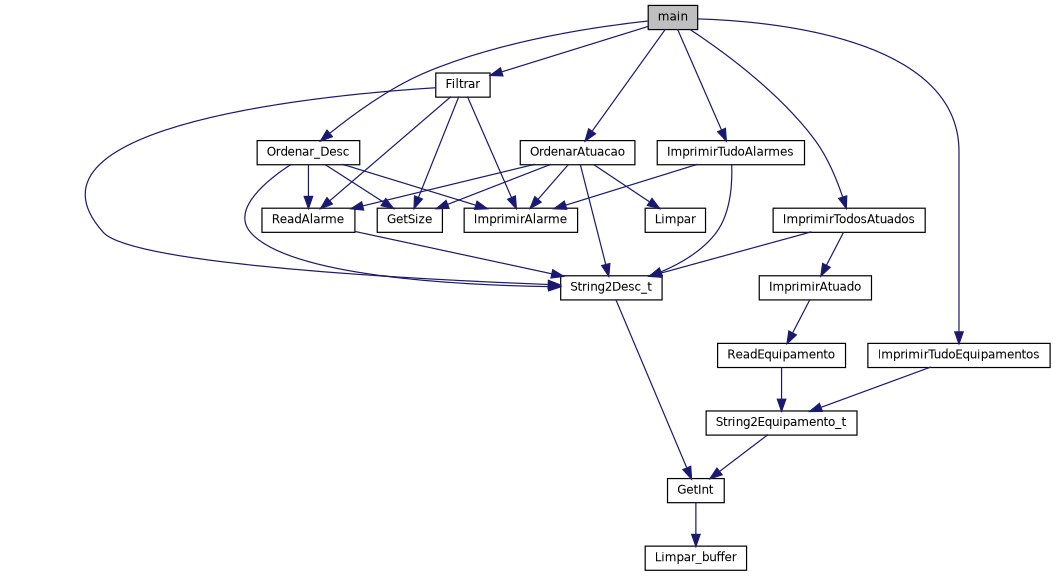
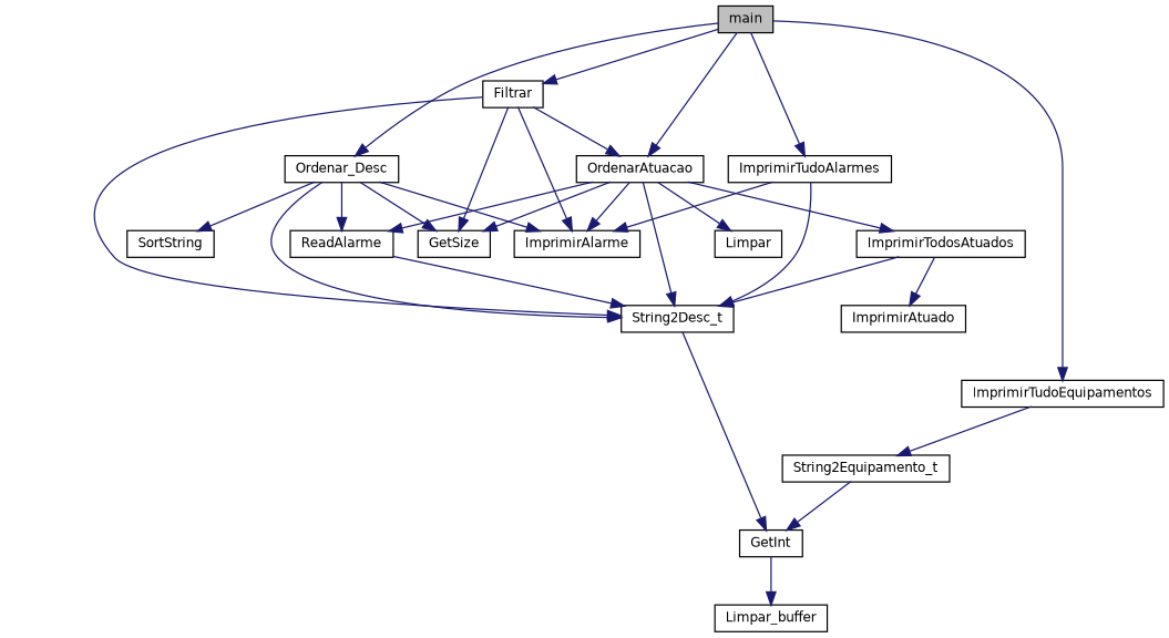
  digraph {
    rankdir=TB
    node [color=black fillcolor=white fontname=Helvetica fontsize=10 shape=record style=filled]
    edge [color=midnightblue fontname=Helvetica fontsize=10 labelfontname=Helvetica labelfontsize=10 style=solid]
    n1 [fillcolor=grey75 fontcolor=black height=0.2 label=main width=0.4]
    n2 [height=0.2 label=Filtrar width=0.4]
    n3 [height=0.2 label=ImprimirTodosAtuados width=0.4]
    n4 [height=0.2 label=ImprimirTudoAlarmes width=0.4]
    n5 [height=0.2 label=ImprimirTudoEquipamentos width=0.4]
    n6 [height=0.2 label=Ordenar_Desc width=0.4]
    n7 [height=0.2 label=OrdenarAtuacao width=0.4]
    n8 [height=0.2 label=GetSize width=0.4]
    n9 [height=0.2 label=ImprimirAlarme width=0.4]
    n10 [height=0.2 label=ReadAlarme width=0.4]
    n11 [height=0.2 label=String2Desc_t width=0.4]
    n12 [height=0.2 label=ImprimirAtuado width=0.4]
    n13 [height=0.2 label=String2Equipamento_t width=0.4]
+   n14 [height=0.2 label=SortString width=0.4]
    n15 [height=0.2 label=Limpar width=0.4]
    n16 [height=0.2 label=GetInt width=0.4]
    n17 [height=0.2 label=Limpar_buffer width=0.4]
-   n18 [height=0.2 label=ReadEquipamento width=0.4]
    n1 -> n2
-   n1 -> n3
+   n7 -> n3
    n1 -> n4
    n1 -> n5
    n1 -> n6
    n1 -> n7
    n2 -> n8
    n2 -> n9
-   n2 -> n10
+   n2 -> n7
    n2 -> n11
    n3 -> n11
    n3 -> n12
    n4 -> n9
    n4 -> n11
    n5 -> n13
    n6 -> n8
    n6 -> n9
    n6 -> n10
    n6 -> n11
+   n6 -> n14
    n7 -> n8
    n7 -> n9
    n7 -> n10
    n7 -> n11
    n7 -> n15
    n10 -> n11
    n11 -> n16
-   n12 -> n18
    n13 -> n16
    n16 -> n17
-   n18 -> n13
  }
